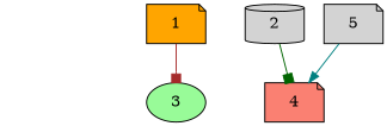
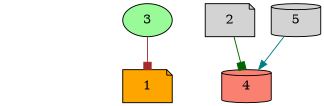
  digraph {
    node [style=filled MEM=100 UNIT=B fillcolor=lightgrey shape=note]
    edge [arrowhead=box]
    n1 [deadline=2000 label="maxT=14" map=1 period=2000 priority=60 style=invis MEM="" UNIT="" fillcolor="" shape=""]
    1 [MAET=10.63 MEET=10.65 MIET=10.48 fillcolor=orange]
    3 [MAET=10.66 MEET=10.82 MIET=10.42 fillcolor=palegreen shape=ellipse]
-   2 [MAET=10.34 MEET=10.91 MIET=10.21 shape=cylinder]
-   4 [MAET=10.89 MEET=10.12 MIET=10.38 fillcolor=salmon]
-   5 [MAET=10.21 MEET=10.86 MIET=10.84]
-   1 -> 3 [color=brown]
+   2 [MAET=10.34 MEET=10.91 MIET=10.21]
+   4 [MAET=10.89 MEET=10.12 MIET=10.38 fillcolor=salmon shape=cylinder]
+   5 [MAET=10.21 MEET=10.86 MIET=10.84 shape=cylinder]
+   3 -> 1 [color=brown]
    2 -> 4 [color=darkgreen]
    5 -> 4 [arrowhead=normal color=teal]
  }
